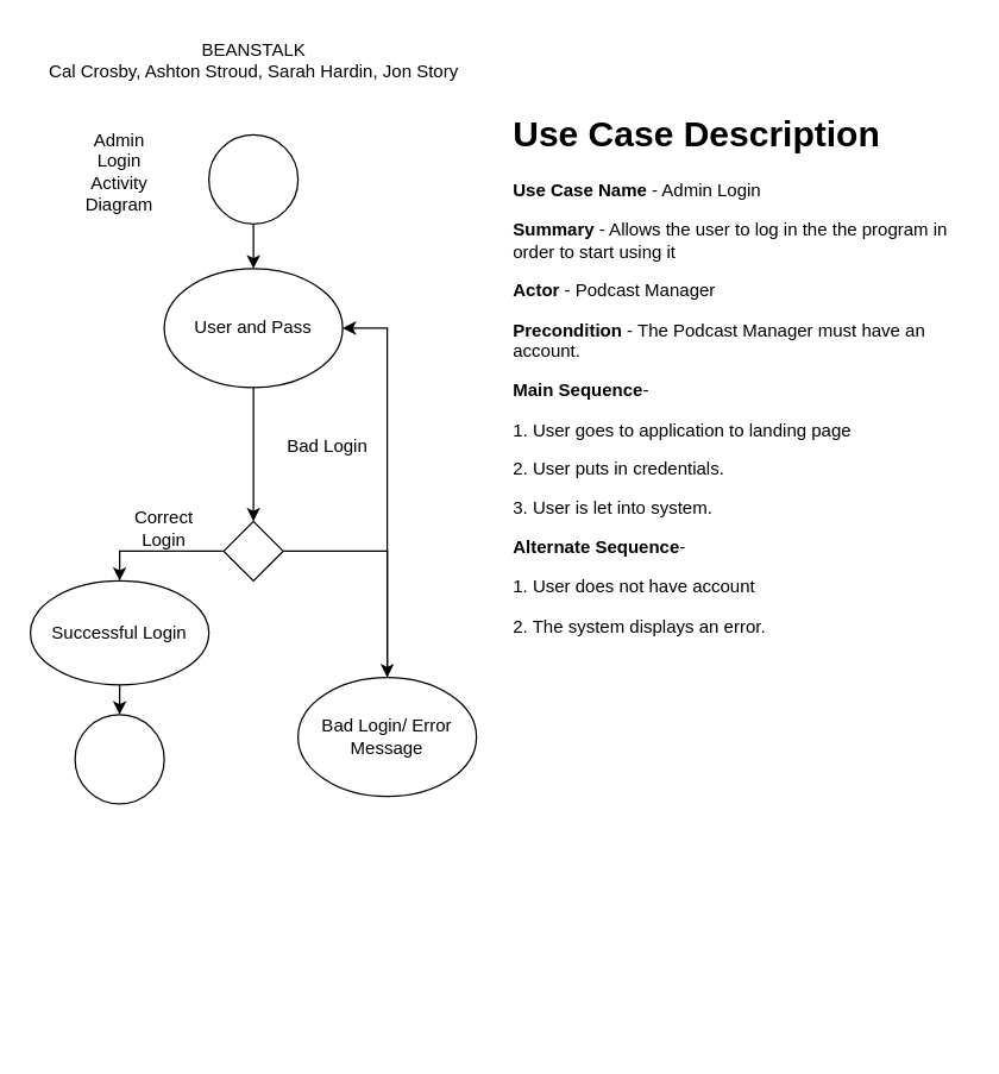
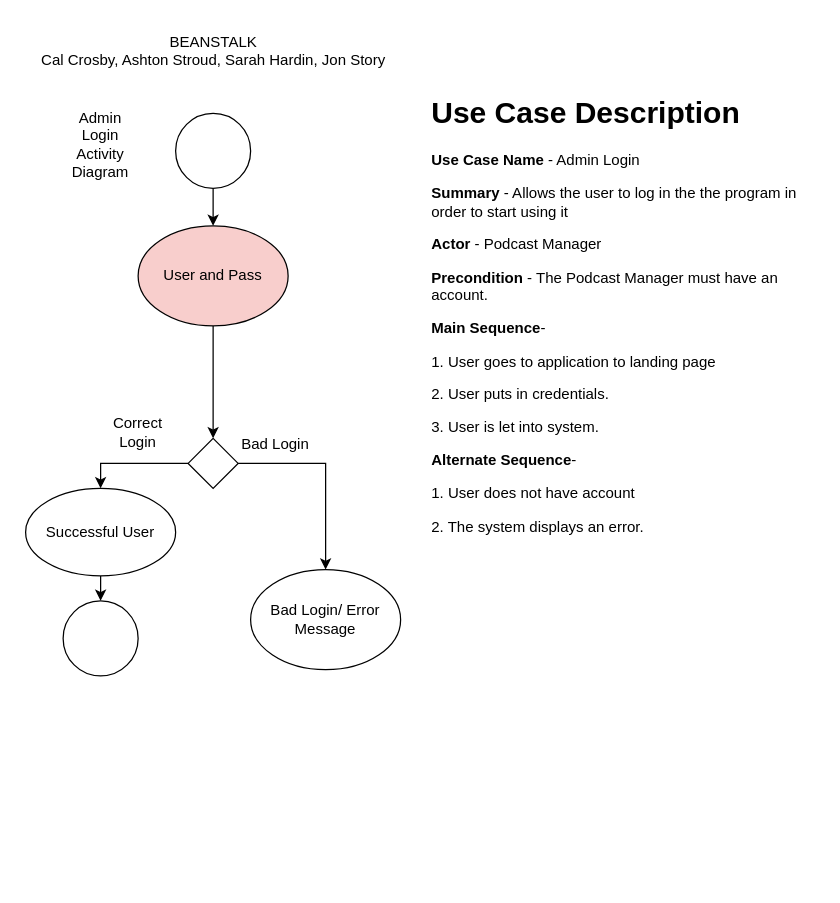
  <mxCell id="0" />
  <mxCell id="1" parent="0" />
  <mxCell id="2" style="edgeStyle=orthogonalEdgeStyle;rounded=0;orthogonalLoop=1;jettySize=auto;html=1;" parent="1" source="3" edge="1"><mxGeometry relative="1" as="geometry"><mxPoint x="170" y="180" as="targetPoint" /></mxGeometry></mxCell>
  <mxCell id="3" value="" style="ellipse;whiteSpace=wrap;html=1;aspect=fixed;" parent="1" vertex="1"><mxGeometry x="140" y="90" width="60" height="60" as="geometry" /></mxCell>
  <mxCell id="4" value="Admin Login Activity Diagram" style="text;html=1;strokeColor=none;fillColor=none;align=center;verticalAlign=middle;whiteSpace=wrap;rounded=0;" parent="1" vertex="1"><mxGeometry x="50" y="100" width="60" height="30" as="geometry" /></mxCell>
  <mxCell id="5" style="edgeStyle=orthogonalEdgeStyle;rounded=0;orthogonalLoop=1;jettySize=auto;html=1;" parent="1" source="6" target="13" edge="1"><mxGeometry relative="1" as="geometry" /></mxCell>
- <mxCell id="6" value="User and Pass" style="ellipse;whiteSpace=wrap;html=1;" parent="1" vertex="1"><mxGeometry x="110" y="180" width="120" height="80" as="geometry" /></mxCell>
+ <mxCell id="6" value="User and Pass" style="ellipse;whiteSpace=wrap;html=1;fillColor=#f8cecc;" parent="1" vertex="1"><mxGeometry x="110" y="180" width="120" height="80" as="geometry" /></mxCell>
  <mxCell id="7" style="edgeStyle=orthogonalEdgeStyle;rounded=0;orthogonalLoop=1;jettySize=auto;html=1;" parent="1" source="8" edge="1"><mxGeometry relative="1" as="geometry"><mxPoint x="80" y="480" as="targetPoint" /></mxGeometry></mxCell>
- <mxCell id="8" value="Successful Login" style="ellipse;whiteSpace=wrap;html=1;" parent="1" vertex="1"><mxGeometry x="20" y="390" width="120" height="70" as="geometry" /></mxCell>
- <mxCell id="9" style="edgeStyle=orthogonalEdgeStyle;rounded=0;orthogonalLoop=1;jettySize=auto;html=1;entryX=1;entryY=0.5;entryDx=0;entryDy=0;" parent="1" source="10" target="6" edge="1"><mxGeometry relative="1" as="geometry" /></mxCell>
+ <mxCell id="8" value="Successful User" style="ellipse;whiteSpace=wrap;html=1;" parent="1" vertex="1"><mxGeometry x="20" y="390" width="120" height="70" as="geometry" /></mxCell>
  <mxCell id="10" value="Bad Login/ Error Message" style="ellipse;whiteSpace=wrap;html=1;" parent="1" vertex="1"><mxGeometry x="200" y="455" width="120" height="80" as="geometry" /></mxCell>
  <mxCell id="11" style="edgeStyle=orthogonalEdgeStyle;rounded=0;orthogonalLoop=1;jettySize=auto;html=1;entryX=0.5;entryY=0;entryDx=0;entryDy=0;" parent="1" source="13" target="10" edge="1"><mxGeometry relative="1" as="geometry" /></mxCell>
  <mxCell id="12" style="edgeStyle=orthogonalEdgeStyle;rounded=0;orthogonalLoop=1;jettySize=auto;html=1;entryX=0.5;entryY=0;entryDx=0;entryDy=0;" parent="1" source="13" target="8" edge="1"><mxGeometry relative="1" as="geometry" /></mxCell>
  <mxCell id="13" value="" style="rhombus;whiteSpace=wrap;html=1;" parent="1" vertex="1"><mxGeometry x="150" y="350" width="40" height="40" as="geometry" /></mxCell>
  <mxCell id="14" value="" style="ellipse;whiteSpace=wrap;html=1;aspect=fixed;" parent="1" vertex="1"><mxGeometry x="50" y="480" width="60" height="60" as="geometry" /></mxCell>
  <mxCell id="15" value="&lt;h1&gt;Use Case Description&lt;/h1&gt;&lt;p&gt;&lt;b&gt;Use Case Name&lt;/b&gt; - Admin Login&lt;/p&gt;&lt;p&gt;&lt;b&gt;Summary &lt;/b&gt;- Allows the user to log in the the program in order to start using it&lt;/p&gt;&lt;p&gt;&lt;b&gt;Actor&amp;nbsp;&lt;/b&gt;- Podcast Manager&lt;/p&gt;&lt;p&gt;&lt;b&gt;Precondition &lt;/b&gt;- The Podcast Manager must have an account.&lt;/p&gt;&lt;p&gt;&lt;b&gt;Main Sequence&lt;/b&gt;-&amp;nbsp;&lt;/p&gt;&lt;p&gt;1. User goes to application to landing page&lt;/p&gt;&lt;p&gt;2. User puts in credentials.&lt;/p&gt;&lt;p&gt;3. User is let into system.&lt;/p&gt;&lt;p&gt;&lt;b&gt;Alternate Sequence&lt;/b&gt;-&amp;nbsp;&lt;/p&gt;&lt;p&gt;1. User does not have account&lt;/p&gt;&lt;p&gt;2. The system displays an error.&lt;/p&gt;&lt;p&gt;&lt;br&gt;&lt;/p&gt;&lt;p&gt;&lt;br&gt;&lt;/p&gt;&lt;p&gt;&lt;br&gt;&lt;/p&gt;&lt;p&gt;&lt;b&gt;&amp;nbsp;&lt;/b&gt;&lt;/p&gt;" style="text;html=1;strokeColor=none;fillColor=none;spacing=5;spacingTop=-20;whiteSpace=wrap;overflow=hidden;rounded=0;" parent="1" vertex="1"><mxGeometry x="340" y="70" width="310" height="630" as="geometry" /></mxCell>
- <mxCell id="16" value="Correct Login" style="text;html=1;strokeColor=none;fillColor=none;align=center;verticalAlign=middle;whiteSpace=wrap;rounded=0;" parent="1" vertex="1"><mxGeometry x="80" y="340" width="60" height="30" as="geometry" /></mxCell>
- <mxCell id="17" value="Bad Login" style="text;html=1;strokeColor=none;fillColor=none;align=center;verticalAlign=middle;whiteSpace=wrap;rounded=0;" parent="1" vertex="1"><mxGeometry x="190" y="285" width="60" height="30" as="geometry" /></mxCell>
+ <mxCell id="16" value="Correct Login" style="text;html=1;strokeColor=none;fillColor=none;align=center;verticalAlign=middle;whiteSpace=wrap;rounded=0;" parent="1" vertex="1"><mxGeometry x="80" y="330" width="60" height="30" as="geometry" /></mxCell>
+ <mxCell id="17" value="Bad Login" style="text;html=1;strokeColor=none;fillColor=none;align=center;verticalAlign=middle;whiteSpace=wrap;rounded=0;" parent="1" vertex="1"><mxGeometry x="190" y="340" width="60" height="30" as="geometry" /></mxCell>
  <mxCell id="18" value="BEANSTALK&lt;br&gt;Cal Crosby, Ashton Stroud, Sarah Hardin, Jon Story" style="text;html=1;align=center;verticalAlign=middle;resizable=0;points=[];autosize=1;strokeColor=none;fillColor=none;" parent="1" vertex="1"><mxGeometry x="20" y="20" width="300" height="40" as="geometry" /></mxCell>
